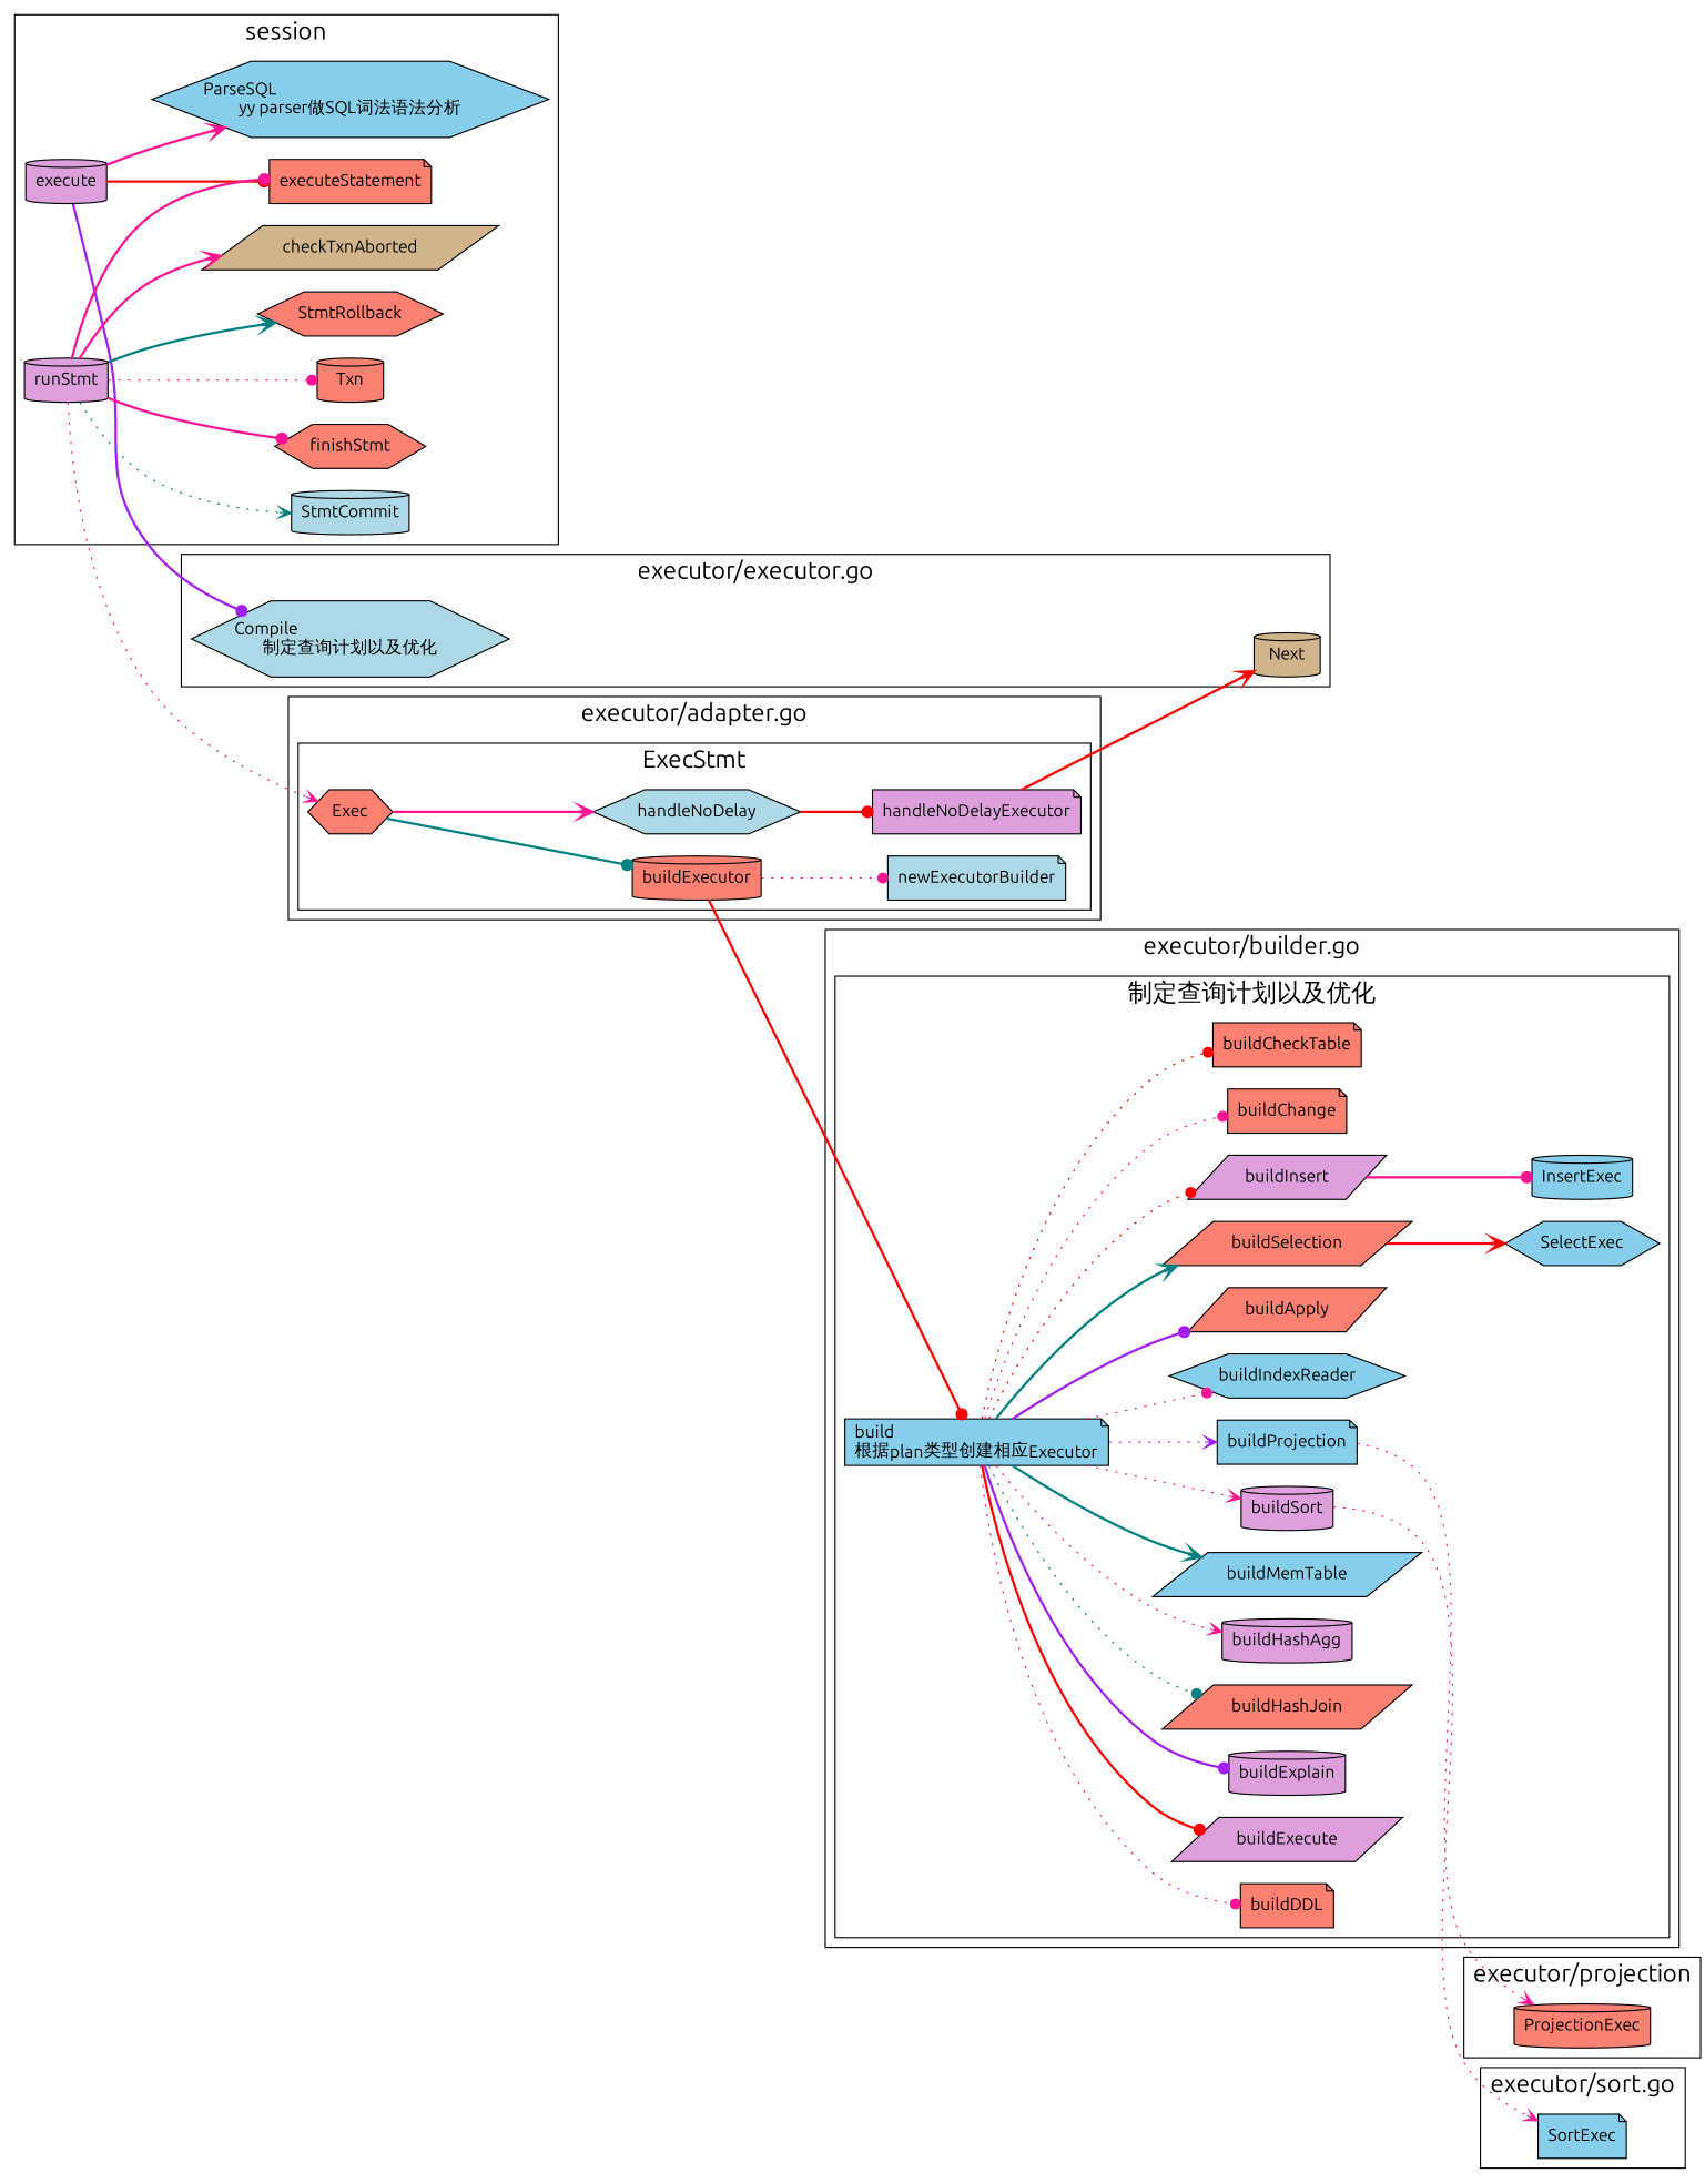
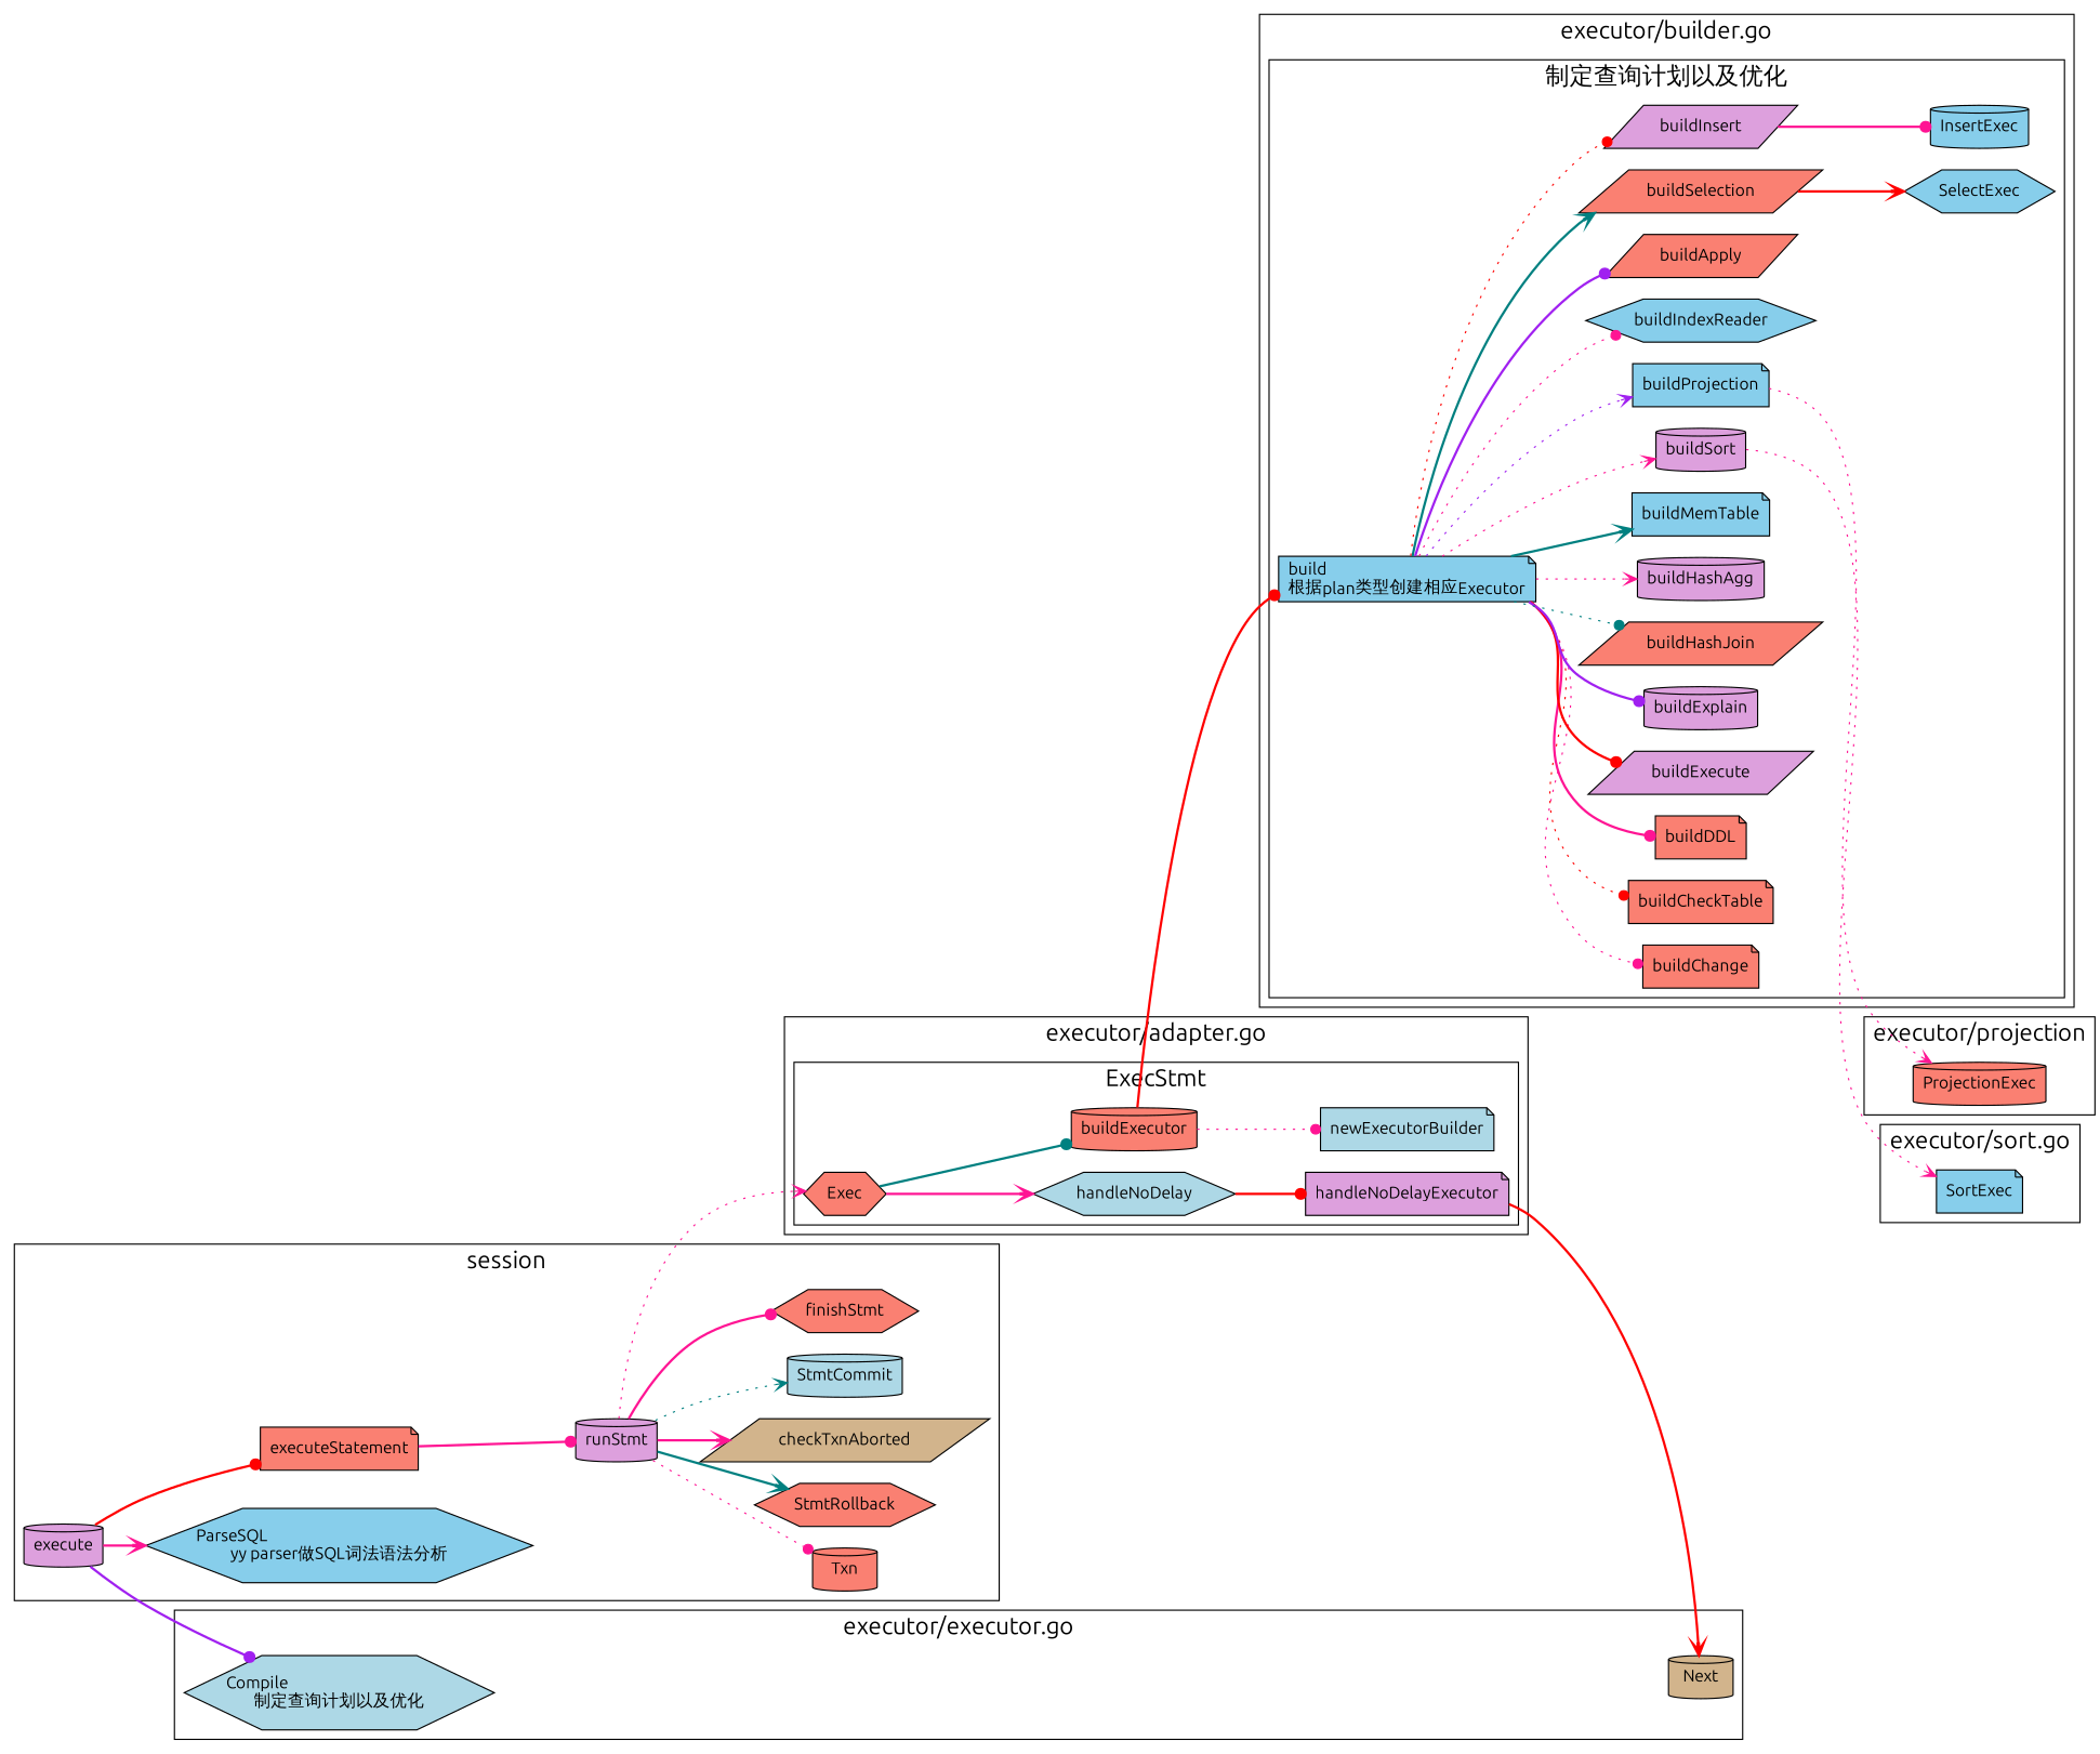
  digraph {
    fontname=Ubuntu
    newrank=true
    rankdir=LR
    node [fillcolor=salmon fontname=Ubuntu shape=cylinder style=filled]
    edge [arrowhead=dot color=deeppink fontname=Ubuntu style=bold]
    SortExec [fillcolor=skyblue shape=note]
    n2 [fillcolor=lightblue label="Compile\l制定查询计划以及优化" shape=hexagon]
    Next [fillcolor=tan]
    ProjectionExec
    n5 [fillcolor=skyblue label="build\l根据plan类型创建相应Executor" shape=note]
    buildChange [shape=note]
    buildCheckTable [shape=note]
    buildDDL [shape=note]
    buildExecute [fillcolor=plum shape=parallelogram]
    buildExplain [fillcolor=plum]
    buildHashJoin [shape=parallelogram]
    buildHashAgg [fillcolor=plum]
-   buildMemTable [fillcolor=skyblue shape=parallelogram]
+   buildMemTable [fillcolor=skyblue shape=note]
    buildProjection [fillcolor=skyblue shape=note]
    buildSelection [shape=parallelogram]
    buildIndexReader [fillcolor=skyblue shape=hexagon]
    buildApply [shape=parallelogram]
    buildInsert [fillcolor=plum shape=parallelogram]
    buildSort [fillcolor=plum]
    SelectExec [fillcolor=skyblue shape=hexagon]
    InsertExec [fillcolor=skyblue]
    Exec [shape=hexagon]
    buildExecutor
    handleNoDelay [fillcolor=lightblue shape=hexagon]
    newExecutorBuilder [fillcolor=lightblue shape=note]
    handleNoDelayExecutor [fillcolor=plum shape=note]
    n27 [fillcolor=skyblue label="ParseSQL\lyy parser做SQL词法语法分析" shape=hexagon]
    execute [fillcolor=plum]
    executeStatement [shape=note]
    runStmt [fillcolor=plum]
    Txn
    StmtRollback [shape=hexagon]
    checkTxnAborted [fillcolor=tan shape=parallelogram]
    StmtCommit [fillcolor=lightblue]
    finishStmt [shape=hexagon]
    subgraph cluster_1 {
      fontsize=20
      label="executor/sort.go"
      SortExec
    }
    subgraph cluster_2 {
      fontsize=20
      label="executor/executor.go"
      n2
      Next
    }
    subgraph cluster_3 {
      fontsize=20
      label="executor/projection"
      ProjectionExec
    }
    subgraph cluster_4 {
      fontsize=20
      label="executor/builder.go"
      subgraph cluster_5 {
        fontsize=20
        label="制定查询计划以及优化"
        n5
        buildChange
        buildCheckTable
        buildDDL
        buildExecute
        buildExplain
        buildHashJoin
        buildHashAgg
        buildMemTable
        buildProjection
        buildSelection
        buildIndexReader
        buildApply
        buildInsert
        buildSort
        SelectExec
        InsertExec
      }
    }
    subgraph cluster_6 {
      fontsize=20
      label="executor/adapter.go"
      subgraph cluster_7 {
        fontsize=20
        label=ExecStmt
        Exec
        buildExecutor
        handleNoDelay
        newExecutorBuilder
        handleNoDelayExecutor
      }
    }
    subgraph cluster_8 {
      fontsize=20
      label=session
      n27
      execute
      executeStatement
      runStmt
      Txn
      StmtRollback
      checkTxnAborted
      StmtCommit
      finishStmt
    }
    n5 -> buildChange [style=dotted]
    n5 -> buildCheckTable [color=red style=dotted]
-   n5 -> buildDDL [style=dotted]
+   n5 -> buildDDL
    n5 -> buildExecute [color=red]
    n5 -> buildExplain [color=purple]
    n5 -> buildHashJoin [color=teal style=dotted]
    n5 -> buildHashAgg [arrowhead=vee style=dotted]
    n5 -> buildMemTable [arrowhead=vee color=teal]
    n5 -> buildProjection [arrowhead=vee color=purple style=dotted]
    n5 -> buildSelection [arrowhead=vee color=teal]
    n5 -> buildIndexReader [style=dotted]
    n5 -> buildApply [color=purple]
    n5 -> buildInsert [color=red style=dotted]
    n5 -> buildSort [arrowhead=vee style=dotted]
    buildProjection -> ProjectionExec [arrowhead=vee style=dotted]
    buildSelection -> SelectExec [arrowhead=vee color=red]
    buildInsert -> InsertExec
    buildSort -> SortExec [arrowhead=vee style=dotted]
    Exec -> buildExecutor [color=teal]
    Exec -> handleNoDelay [arrowhead=vee]
    buildExecutor -> n5 [color=red]
    buildExecutor -> newExecutorBuilder [style=dotted]
    handleNoDelay -> handleNoDelayExecutor [color=red]
    handleNoDelayExecutor -> Next [arrowhead=vee color=red]
    execute -> n2 [color=purple]
    execute -> n27 [arrowhead=vee]
    execute -> executeStatement [color=red]
-   runStmt -> executeStatement
+   executeStatement -> runStmt
    runStmt -> Exec [arrowhead=vee style=dotted]
    runStmt -> Txn [style=dotted]
    runStmt -> StmtRollback [arrowhead=vee color=teal]
    runStmt -> checkTxnAborted [arrowhead=vee]
    runStmt -> StmtCommit [arrowhead=vee color=teal style=dotted]
    runStmt -> finishStmt
  }
